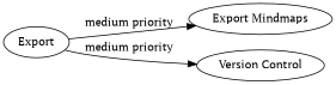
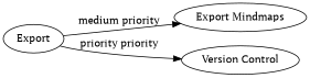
  digraph {
    fontname="PT Serif"
    rankdir=LR
    node [fontname="PT Serif"]
    edge [fontname="PT Serif"]
    n1 [label=Export]
    "Export Mindmaps"
    "Version Control"
    n1 -> "Export Mindmaps" [label="medium priority"]
-   n1 -> "Version Control" [label="medium priority"]
+   n1 -> "Version Control" [label="priority priority"]
  }
